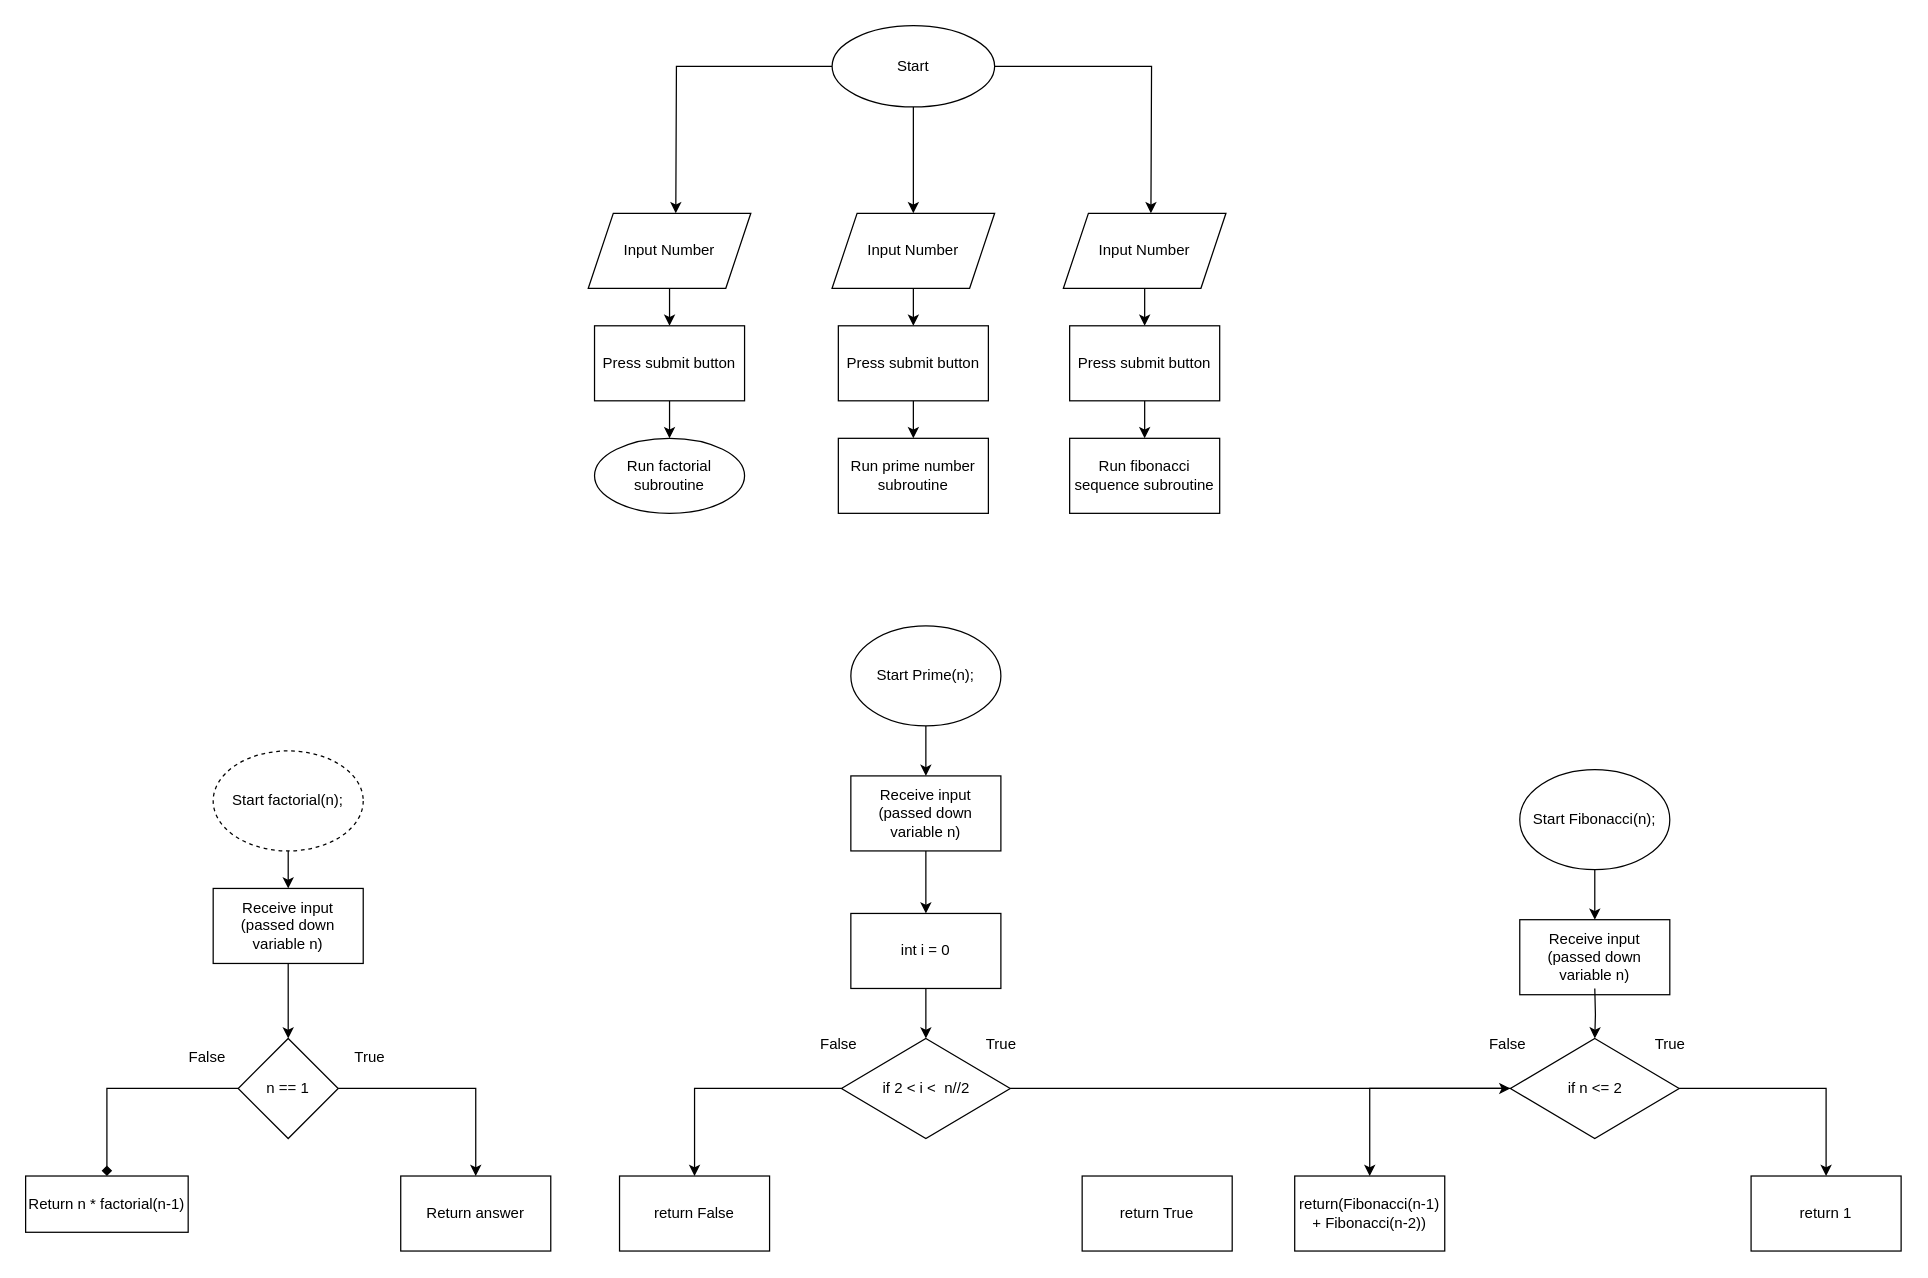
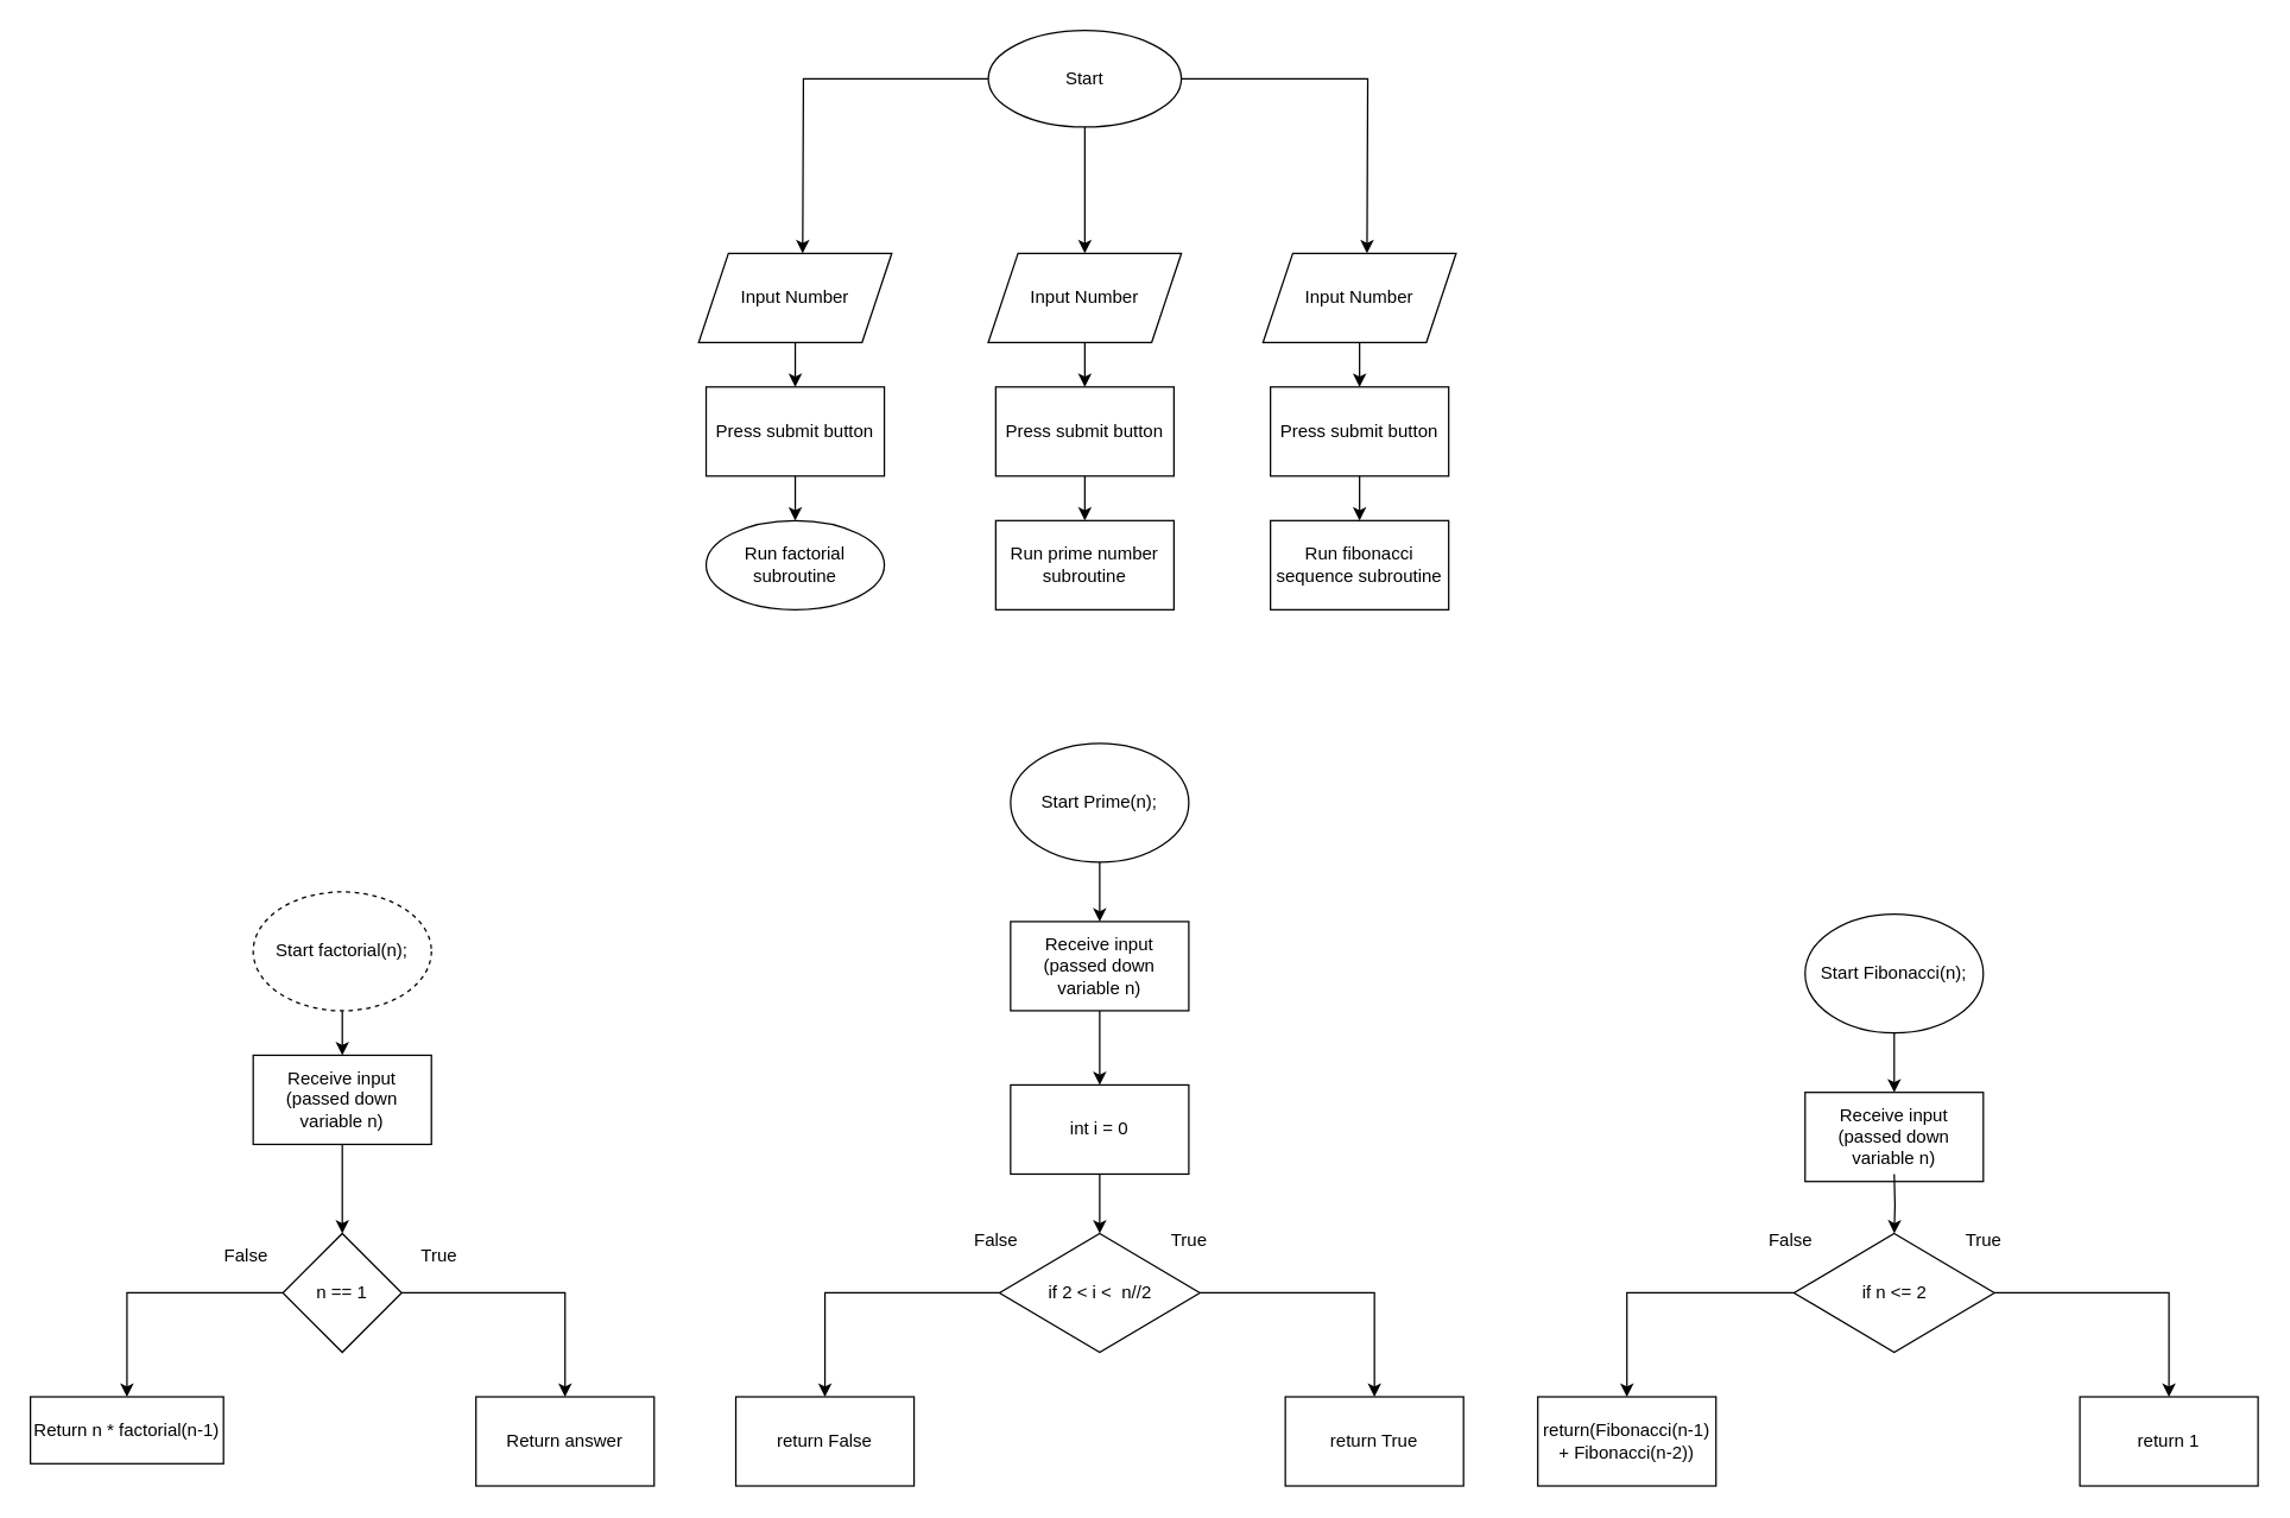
  <mxCell id="0" />
  <mxCell id="1" parent="0" />
  <mxCell id="2" value="" style="edgeStyle=orthogonalEdgeStyle;rounded=0;orthogonalLoop=1;jettySize=auto;html=1;" edge="1" parent="1" source="5"><mxGeometry relative="1" as="geometry"><mxPoint x="920" y="170" as="targetPoint" /></mxGeometry></mxCell>
  <mxCell id="3" value="" style="edgeStyle=orthogonalEdgeStyle;rounded=0;orthogonalLoop=1;jettySize=auto;html=1;" edge="1" parent="1" source="5"><mxGeometry relative="1" as="geometry"><mxPoint x="730" y="170" as="targetPoint" /></mxGeometry></mxCell>
  <mxCell id="4" value="" style="edgeStyle=orthogonalEdgeStyle;rounded=0;orthogonalLoop=1;jettySize=auto;html=1;" edge="1" parent="1" source="5"><mxGeometry relative="1" as="geometry"><mxPoint x="540" y="170" as="targetPoint" /></mxGeometry></mxCell>
  <mxCell id="5" value="Start" style="ellipse;whiteSpace=wrap;html=1;" vertex="1" parent="1"><mxGeometry x="665" y="20" width="130" height="65" as="geometry" /></mxCell>
  <mxCell id="6" value="" style="edgeStyle=orthogonalEdgeStyle;rounded=0;orthogonalLoop=1;jettySize=auto;html=1;" edge="1" parent="1" source="7" target="18"><mxGeometry relative="1" as="geometry" /></mxCell>
  <mxCell id="7" value="Input Number" style="shape=parallelogram;perimeter=parallelogramPerimeter;whiteSpace=wrap;html=1;fixedSize=1;" vertex="1" parent="1"><mxGeometry x="470" y="170" width="130" height="60" as="geometry" /></mxCell>
  <mxCell id="8" value="" style="edgeStyle=orthogonalEdgeStyle;rounded=0;orthogonalLoop=1;jettySize=auto;html=1;" edge="1" parent="1" source="9" target="20"><mxGeometry relative="1" as="geometry" /></mxCell>
  <mxCell id="9" value="Input Number" style="shape=parallelogram;perimeter=parallelogramPerimeter;whiteSpace=wrap;html=1;fixedSize=1;" vertex="1" parent="1"><mxGeometry x="665" y="170" width="130" height="60" as="geometry" /></mxCell>
  <mxCell id="10" value="" style="edgeStyle=orthogonalEdgeStyle;rounded=0;orthogonalLoop=1;jettySize=auto;html=1;" edge="1" parent="1" source="22" target="14"><mxGeometry relative="1" as="geometry"><Array as="points"><mxPoint x="915" y="330" /><mxPoint x="915" y="330" /></Array></mxGeometry></mxCell>
  <mxCell id="11" value="Input Number" style="shape=parallelogram;perimeter=parallelogramPerimeter;whiteSpace=wrap;html=1;fixedSize=1;" vertex="1" parent="1"><mxGeometry x="850" y="170" width="130" height="60" as="geometry" /></mxCell>
  <mxCell id="12" value="Run factorial subroutine" style="ellipse;whiteSpace=wrap;html=1;" vertex="1" parent="1"><mxGeometry x="475" y="350" width="120" height="60" as="geometry" /></mxCell>
  <mxCell id="13" value="Run prime number subroutine" style="whiteSpace=wrap;html=1;" vertex="1" parent="1"><mxGeometry x="670" y="350" width="120" height="60" as="geometry" /></mxCell>
  <mxCell id="14" value="Run fibonacci sequence subroutine" style="whiteSpace=wrap;html=1;" vertex="1" parent="1"><mxGeometry x="855" y="350" width="120" height="60" as="geometry" /></mxCell>
  <mxCell id="15" value="" style="edgeStyle=orthogonalEdgeStyle;rounded=0;orthogonalLoop=1;jettySize=auto;html=1;" edge="1" parent="1" source="16" target="33"><mxGeometry relative="1" as="geometry" /></mxCell>
  <mxCell id="16" value="Start factorial(n);" style="ellipse;whiteSpace=wrap;html=1;dashed=1;" vertex="1" parent="1"><mxGeometry x="170" y="600" width="120" height="80" as="geometry" /></mxCell>
  <mxCell id="17" value="" style="edgeStyle=orthogonalEdgeStyle;rounded=0;orthogonalLoop=1;jettySize=auto;html=1;" edge="1" parent="1" source="18" target="12"><mxGeometry relative="1" as="geometry" /></mxCell>
  <mxCell id="18" value="Press submit button" style="whiteSpace=wrap;html=1;" vertex="1" parent="1"><mxGeometry x="475" y="260" width="120" height="60" as="geometry" /></mxCell>
  <mxCell id="19" value="" style="edgeStyle=orthogonalEdgeStyle;rounded=0;orthogonalLoop=1;jettySize=auto;html=1;" edge="1" parent="1" source="20" target="13"><mxGeometry relative="1" as="geometry" /></mxCell>
  <mxCell id="20" value="Press submit button" style="whiteSpace=wrap;html=1;" vertex="1" parent="1"><mxGeometry x="670" y="260" width="120" height="60" as="geometry" /></mxCell>
  <mxCell id="21" value="" style="edgeStyle=orthogonalEdgeStyle;rounded=0;orthogonalLoop=1;jettySize=auto;html=1;" edge="1" parent="1" source="11" target="22"><mxGeometry relative="1" as="geometry"><mxPoint x="915" y="230" as="sourcePoint" /><mxPoint x="915" y="360" as="targetPoint" /><Array as="points" /></mxGeometry></mxCell>
  <mxCell id="22" value="Press submit button" style="whiteSpace=wrap;html=1;" vertex="1" parent="1"><mxGeometry x="855" y="260" width="120" height="60" as="geometry" /></mxCell>
  <mxCell id="23" value="Return answer" style="whiteSpace=wrap;html=1;" vertex="1" parent="1"><mxGeometry x="320" y="940" width="120" height="60" as="geometry" /></mxCell>
  <mxCell id="24" value="" style="edgeStyle=orthogonalEdgeStyle;rounded=0;orthogonalLoop=1;jettySize=auto;html=1;" edge="1" parent="1" source="26" target="23"><mxGeometry relative="1" as="geometry" /></mxCell>
- <mxCell id="25" value="" style="edgeStyle=orthogonalEdgeStyle;rounded=0;orthogonalLoop=1;jettySize=auto;html=1;endArrow=diamond;" edge="1" parent="1" source="26" target="27"><mxGeometry relative="1" as="geometry" /></mxCell>
+ <mxCell id="25" value="" style="edgeStyle=orthogonalEdgeStyle;rounded=0;orthogonalLoop=1;jettySize=auto;html=1;" edge="1" parent="1" source="26" target="27"><mxGeometry relative="1" as="geometry" /></mxCell>
  <mxCell id="26" value="n == 1" style="rhombus;whiteSpace=wrap;html=1;" vertex="1" parent="1"><mxGeometry x="190" y="830" width="80" height="80" as="geometry" /></mxCell>
  <mxCell id="27" value="Return n * factorial(n-1)" style="whiteSpace=wrap;html=1;" vertex="1" parent="1"><mxGeometry x="20" y="940" width="130" height="45" as="geometry" /></mxCell>
  <mxCell id="28" value="True" style="text;html=1;align=center;verticalAlign=middle;resizable=0;points=[];autosize=1;strokeColor=none;fillColor=none;" vertex="1" parent="1"><mxGeometry x="270" y="830" width="50" height="30" as="geometry" /></mxCell>
  <mxCell id="29" value="False" style="text;html=1;align=center;verticalAlign=middle;resizable=0;points=[];autosize=1;strokeColor=none;fillColor=none;" vertex="1" parent="1"><mxGeometry x="140" y="830" width="50" height="30" as="geometry" /></mxCell>
  <mxCell id="30" value="" style="edgeStyle=orthogonalEdgeStyle;rounded=0;orthogonalLoop=1;jettySize=auto;html=1;" edge="1" parent="1" source="31" target="35"><mxGeometry relative="1" as="geometry" /></mxCell>
  <mxCell id="31" value="Start Prime(n);" style="ellipse;whiteSpace=wrap;html=1;" vertex="1" parent="1"><mxGeometry x="680" y="500" width="120" height="80" as="geometry" /></mxCell>
  <mxCell id="32" value="" style="edgeStyle=orthogonalEdgeStyle;rounded=0;orthogonalLoop=1;jettySize=auto;html=1;" edge="1" parent="1" source="33" target="26"><mxGeometry relative="1" as="geometry" /></mxCell>
  <mxCell id="33" value="Receive input (passed down variable n)" style="whiteSpace=wrap;html=1;" vertex="1" parent="1"><mxGeometry x="170" y="710" width="120" height="60" as="geometry" /></mxCell>
  <mxCell id="34" value="" style="edgeStyle=orthogonalEdgeStyle;rounded=0;orthogonalLoop=1;jettySize=auto;html=1;" edge="1" parent="1" source="35" target="40"><mxGeometry relative="1" as="geometry" /></mxCell>
  <mxCell id="35" value="Receive input (passed down variable n)" style="whiteSpace=wrap;html=1;" vertex="1" parent="1"><mxGeometry x="680" y="620" width="120" height="60" as="geometry" /></mxCell>
  <mxCell id="36" value="" style="edgeStyle=orthogonalEdgeStyle;rounded=0;orthogonalLoop=1;jettySize=auto;html=1;" edge="1" parent="1" source="38" target="41"><mxGeometry relative="1" as="geometry" /></mxCell>
- <mxCell id="37" value="" style="edgeStyle=orthogonalEdgeStyle;rounded=0;orthogonalLoop=1;jettySize=auto;html=1;" edge="1" parent="1" source="38" target="50"><mxGeometry relative="1" as="geometry" /></mxCell>
+ <mxCell id="37" value="" style="edgeStyle=orthogonalEdgeStyle;rounded=0;orthogonalLoop=1;jettySize=auto;html=1;" edge="1" parent="1" source="38" target="42"><mxGeometry relative="1" as="geometry" /></mxCell>
  <mxCell id="38" value="if 2 &amp;lt; i &amp;lt;&amp;nbsp; n//2" style="rhombus;whiteSpace=wrap;html=1;" vertex="1" parent="1"><mxGeometry x="672.5" y="830" width="135" height="80" as="geometry" /></mxCell>
  <mxCell id="39" value="" style="edgeStyle=orthogonalEdgeStyle;rounded=0;orthogonalLoop=1;jettySize=auto;html=1;" edge="1" parent="1" source="40" target="38"><mxGeometry relative="1" as="geometry" /></mxCell>
  <mxCell id="40" value="int i = 0" style="whiteSpace=wrap;html=1;" vertex="1" parent="1"><mxGeometry x="680" y="730" width="120" height="60" as="geometry" /></mxCell>
  <mxCell id="41" value="return False" style="whiteSpace=wrap;html=1;" vertex="1" parent="1"><mxGeometry x="495" y="940" width="120" height="60" as="geometry" /></mxCell>
  <mxCell id="42" value="return True" style="whiteSpace=wrap;html=1;" vertex="1" parent="1"><mxGeometry x="865" y="940" width="120" height="60" as="geometry" /></mxCell>
  <mxCell id="43" value="True" style="text;html=1;align=center;verticalAlign=middle;resizable=0;points=[];autosize=1;strokeColor=none;fillColor=none;" vertex="1" parent="1"><mxGeometry x="775" y="820" width="50" height="30" as="geometry" /></mxCell>
  <mxCell id="44" value="False" style="text;html=1;align=center;verticalAlign=middle;resizable=0;points=[];autosize=1;strokeColor=none;fillColor=none;" vertex="1" parent="1"><mxGeometry x="645" y="820" width="50" height="30" as="geometry" /></mxCell>
  <mxCell id="45" value="" style="edgeStyle=orthogonalEdgeStyle;rounded=0;orthogonalLoop=1;jettySize=auto;html=1;" edge="1" parent="1" source="46" target="47"><mxGeometry relative="1" as="geometry" /></mxCell>
  <mxCell id="46" value="Start Fibonacci(n);" style="ellipse;whiteSpace=wrap;html=1;" vertex="1" parent="1"><mxGeometry x="1215" y="615" width="120" height="80" as="geometry" /></mxCell>
  <mxCell id="47" value="Receive input (passed down variable n)" style="whiteSpace=wrap;html=1;" vertex="1" parent="1"><mxGeometry x="1215" y="735" width="120" height="60" as="geometry" /></mxCell>
  <mxCell id="48" value="" style="edgeStyle=orthogonalEdgeStyle;rounded=0;orthogonalLoop=1;jettySize=auto;html=1;" edge="1" parent="1" source="50" target="52"><mxGeometry relative="1" as="geometry" /></mxCell>
  <mxCell id="49" value="" style="edgeStyle=orthogonalEdgeStyle;rounded=0;orthogonalLoop=1;jettySize=auto;html=1;" edge="1" parent="1" source="50" target="53"><mxGeometry relative="1" as="geometry" /></mxCell>
  <mxCell id="50" value="if n &amp;lt;= 2" style="rhombus;whiteSpace=wrap;html=1;" vertex="1" parent="1"><mxGeometry x="1207.5" y="830" width="135" height="80" as="geometry" /></mxCell>
  <mxCell id="51" value="" style="edgeStyle=orthogonalEdgeStyle;rounded=0;orthogonalLoop=1;jettySize=auto;html=1;" edge="1" parent="1" target="50"><mxGeometry relative="1" as="geometry"><mxPoint x="1275" y="790" as="sourcePoint" /></mxGeometry></mxCell>
  <mxCell id="52" value="return(Fibonacci(n-1) + Fibonacci(n-2))" style="whiteSpace=wrap;html=1;" vertex="1" parent="1"><mxGeometry x="1035" y="940" width="120" height="60" as="geometry" /></mxCell>
  <mxCell id="53" value="return 1" style="whiteSpace=wrap;html=1;" vertex="1" parent="1"><mxGeometry x="1400" y="940" width="120" height="60" as="geometry" /></mxCell>
  <mxCell id="54" value="True" style="text;html=1;align=center;verticalAlign=middle;resizable=0;points=[];autosize=1;strokeColor=none;fillColor=none;" vertex="1" parent="1"><mxGeometry x="1310" y="820" width="50" height="30" as="geometry" /></mxCell>
  <mxCell id="55" value="False" style="text;html=1;align=center;verticalAlign=middle;resizable=0;points=[];autosize=1;strokeColor=none;fillColor=none;" vertex="1" parent="1"><mxGeometry x="1180" y="820" width="50" height="30" as="geometry" /></mxCell>
